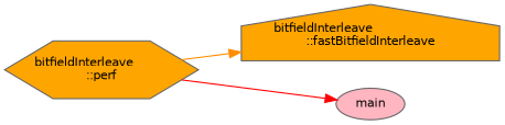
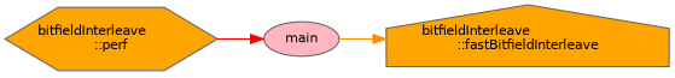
  digraph {
    rankdir=RL
    node [color=grey40 fillcolor=orange fontname=Helvetica fontsize=10 style=filled]
    edge [dir=back fontname=Helvetica fontsize=10 labelfontname=Helvetica labelfontsize=10 style=solid]
    n1 [color=gray40 fontcolor=black height=0.2 label="bitfieldInterleave\l::fastBitfieldInterleave" shape=house width=0.4]
    n2 [height=0.2 label="bitfieldInterleave\l::perf" shape=hexagon width=0.4]
    n3 [fillcolor=lightpink height=0.2 label=main shape=ellipse width=0.4]
-   n1 -> n2 [color=darkorange]
+   n1 -> n3 [color=darkorange]
    n3 -> n2 [color=red]
  }
